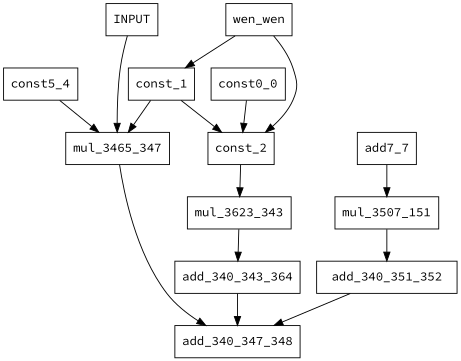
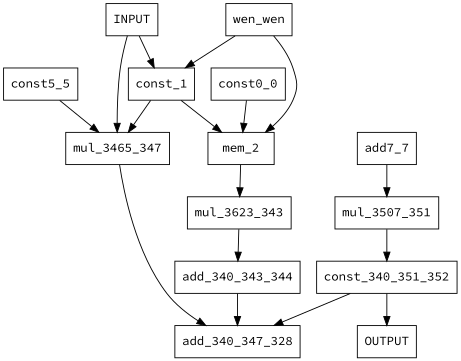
  digraph {
    fontname="Source Code Pro"
    node [fontname="Source Code Pro" shape=box]
    edge [fontname="Source Code Pro"]
    const0_0
-   mem_2 [label=const_2]
-   add_340_343_344 [label=add_340_343_364]
-   add_340_347_348
+   mem_2
+   add_340_343_344
+   add_340_347_348 [label=add_340_347_328]
    n5 [label=mul_3623_343]
-   const5_5 [label=const5_4]
+   const5_5
    mul_3465_347
    n8 [label=add7_7]
-   mul_3507_351 [label=mul_3507_151]
-   add_340_351_352
+   mul_3507_351
+   add_340_351_352 [label=const_340_351_352]
+   OUTPUT
    INPUT
    n13 [label=const_1]
    n14 [label=wen_wen]
    const0_0 -> mem_2
    mem_2 -> n5
    add_340_343_344 -> add_340_347_348
    n5 -> add_340_343_344
    const5_5 -> mul_3465_347
    mul_3465_347 -> add_340_347_348
    n8 -> mul_3507_351
    mul_3507_351 -> add_340_351_352
    add_340_351_352 -> add_340_347_348
+   add_340_351_352 -> OUTPUT
    INPUT -> mul_3465_347
+   INPUT -> n13
    n13 -> mem_2
    n13 -> mul_3465_347
    n14 -> mem_2
    n14 -> n13
  }
